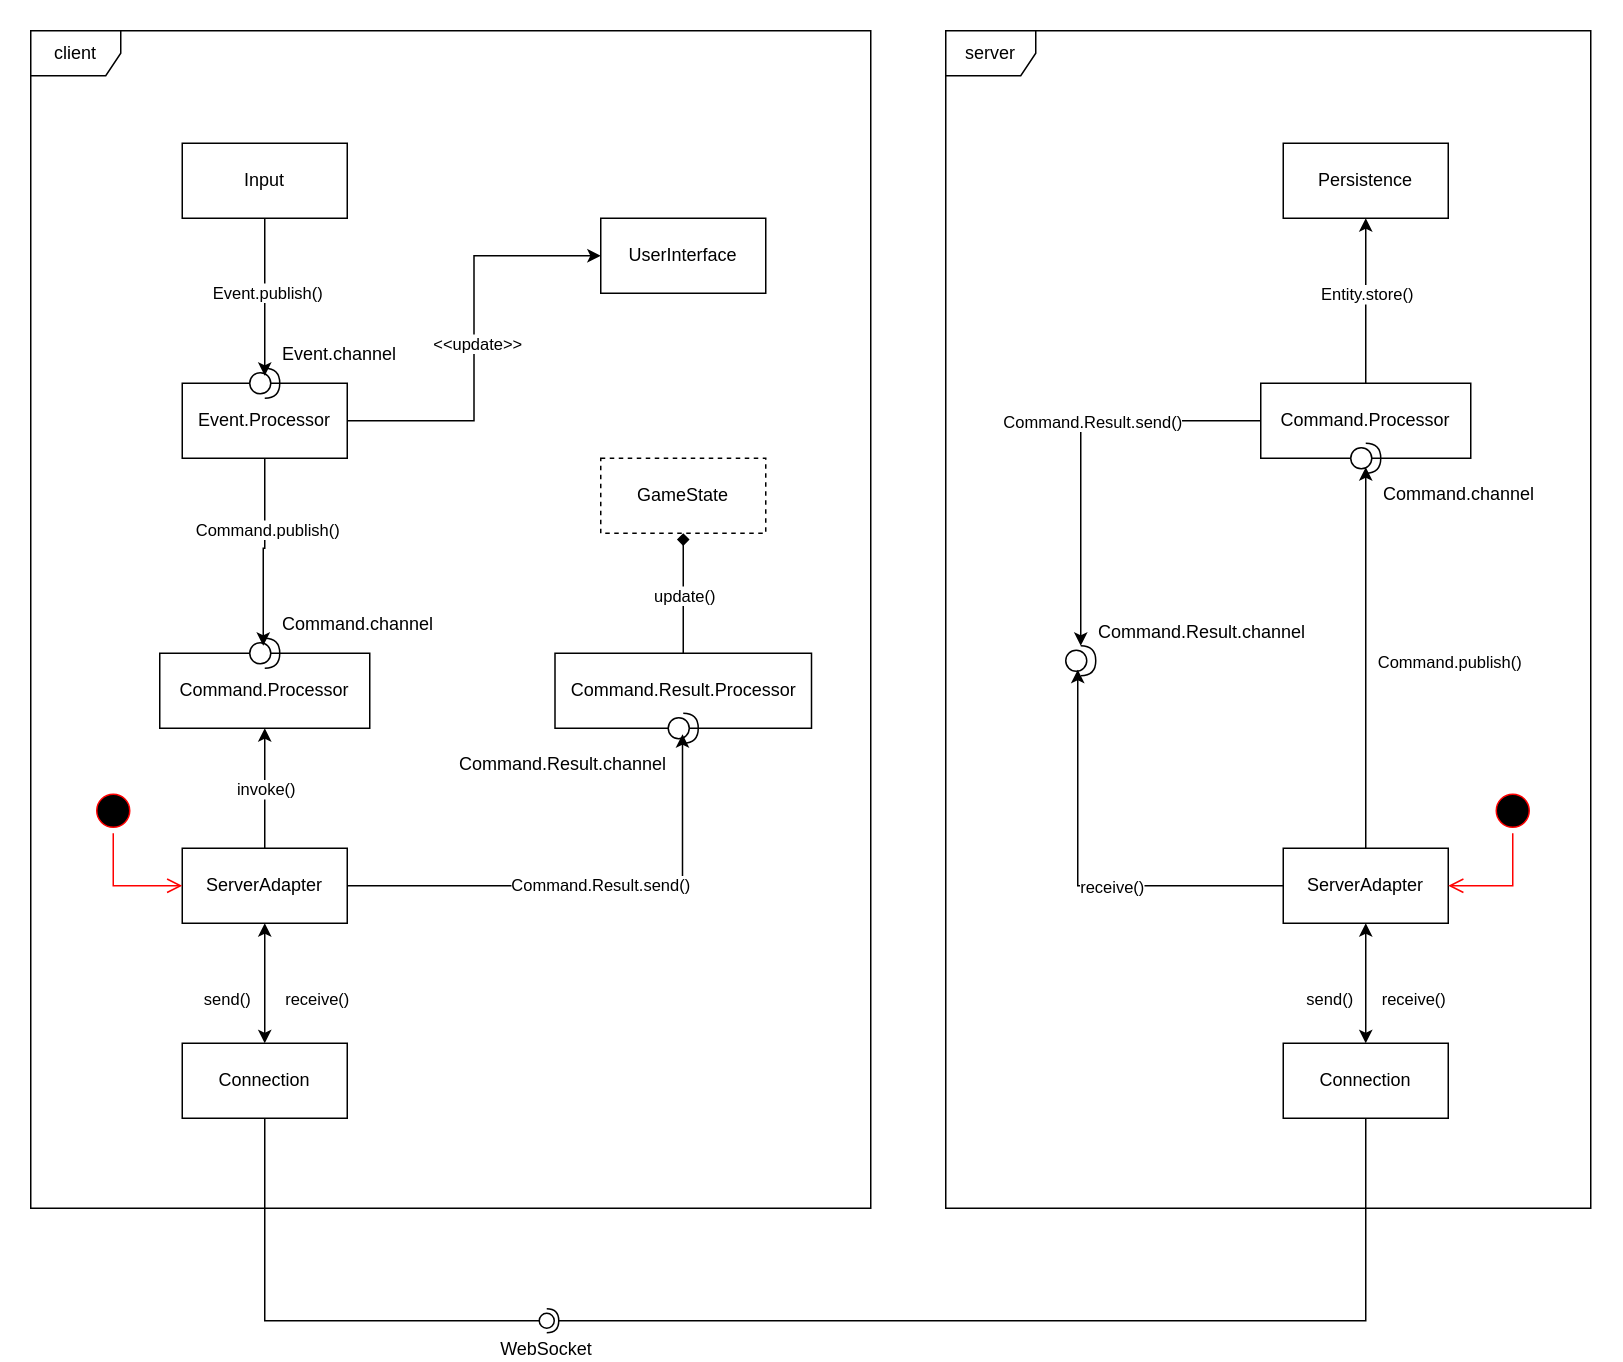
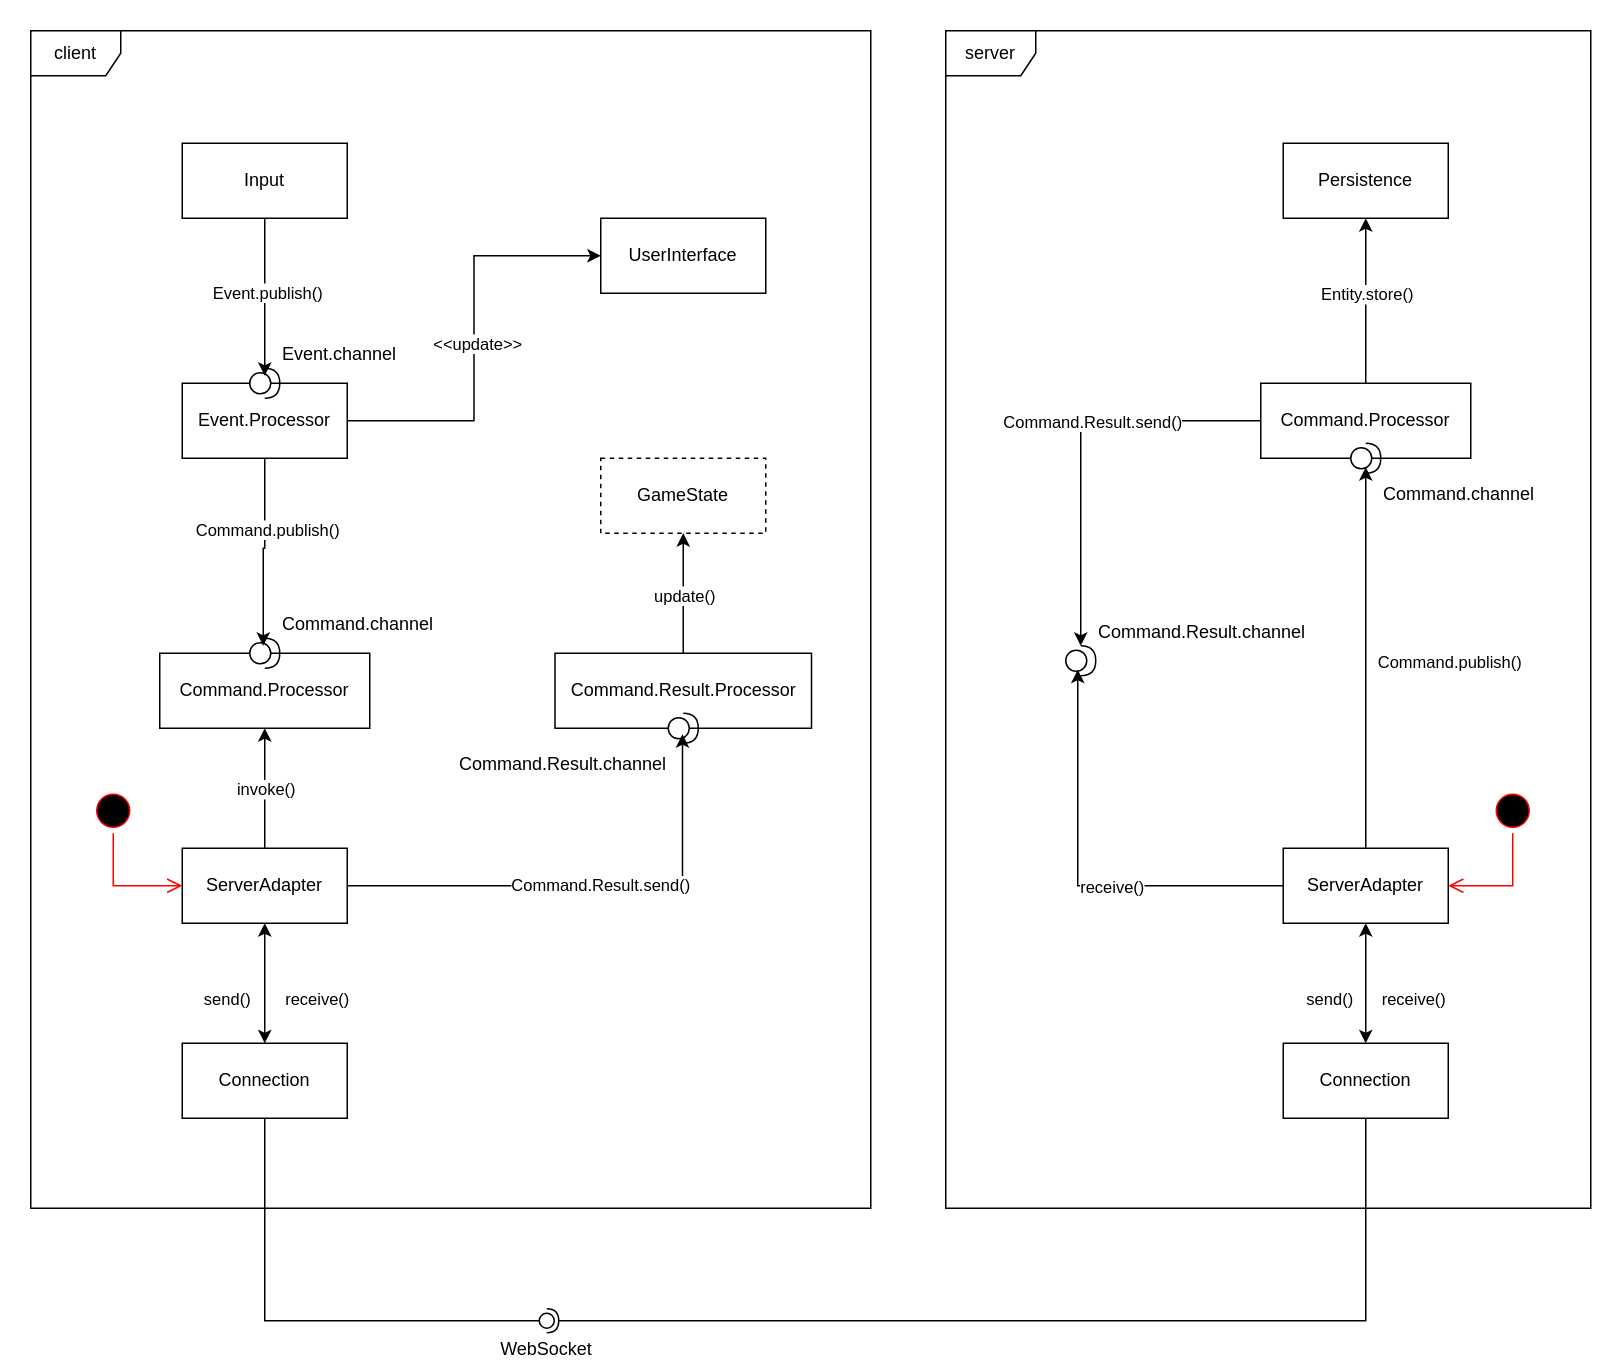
  <mxCell id="0" />
  <mxCell id="1" parent="0" />
  <mxCell id="2" value="Input" style="html=1;whiteSpace=wrap;" vertex="1" parent="1"><mxGeometry x="121" y="95" width="110" height="50" as="geometry" /></mxCell>
  <mxCell id="3" value="" style="group" vertex="1" connectable="0" parent="1"><mxGeometry x="121" y="245" width="110" height="60" as="geometry" /></mxCell>
  <mxCell id="4" value="Event.Processor" style="html=1;whiteSpace=wrap;" vertex="1" parent="3"><mxGeometry y="10" width="110" height="50" as="geometry" /></mxCell>
  <mxCell id="5" value="Event.channel" style="shape=providedRequiredInterface;html=1;verticalLabelPosition=top;sketch=0;labelPosition=right;align=left;verticalAlign=bottom;" vertex="1" parent="3"><mxGeometry x="45" width="20" height="20" as="geometry" /></mxCell>
  <mxCell id="6" style="edgeStyle=orthogonalEdgeStyle;rounded=0;orthogonalLoop=1;jettySize=auto;html=1;exitX=0.5;exitY=1;exitDx=0;exitDy=0;entryX=0.5;entryY=0.25;entryDx=0;entryDy=0;entryPerimeter=0;" edge="1" parent="1" source="2" target="5"><mxGeometry relative="1" as="geometry" /></mxCell>
  <mxCell id="7" value="Event.publish()" style="edgeLabel;html=1;align=center;verticalAlign=middle;resizable=0;points=[];" vertex="1" connectable="0" parent="6"><mxGeometry x="-0.061" y="1" relative="1" as="geometry"><mxPoint as="offset" /></mxGeometry></mxCell>
  <mxCell id="8" value="" style="group" vertex="1" connectable="0" parent="1"><mxGeometry x="106" y="425" width="140" height="60" as="geometry" /></mxCell>
  <mxCell id="9" value="Command.Processor" style="html=1;whiteSpace=wrap;" vertex="1" parent="8"><mxGeometry y="10" width="140" height="50" as="geometry" /></mxCell>
  <mxCell id="10" value="Command.channel" style="shape=providedRequiredInterface;html=1;verticalLabelPosition=top;sketch=0;labelPosition=right;align=left;verticalAlign=bottom;" vertex="1" parent="8"><mxGeometry x="60" width="20" height="20" as="geometry" /></mxCell>
  <mxCell id="11" style="edgeStyle=orthogonalEdgeStyle;rounded=0;orthogonalLoop=1;jettySize=auto;html=1;exitX=0.5;exitY=1;exitDx=0;exitDy=0;entryX=0.45;entryY=0.25;entryDx=0;entryDy=0;entryPerimeter=0;" edge="1" parent="1" source="4" target="10"><mxGeometry relative="1" as="geometry" /></mxCell>
  <mxCell id="12" value="Command.publish()" style="edgeLabel;html=1;align=center;verticalAlign=middle;resizable=0;points=[];" vertex="1" connectable="0" parent="11"><mxGeometry x="-0.25" y="1" relative="1" as="geometry"><mxPoint as="offset" /></mxGeometry></mxCell>
  <mxCell id="13" style="edgeStyle=orthogonalEdgeStyle;rounded=0;orthogonalLoop=1;jettySize=auto;html=1;exitX=0.5;exitY=0;exitDx=0;exitDy=0;entryX=0.5;entryY=1;entryDx=0;entryDy=0;" edge="1" parent="1" source="18" target="9"><mxGeometry relative="1" as="geometry" /></mxCell>
  <mxCell id="14" value="invoke()" style="edgeLabel;html=1;align=center;verticalAlign=middle;resizable=0;points=[];" vertex="1" connectable="0" parent="13"><mxGeometry x="0.3" y="-1" relative="1" as="geometry"><mxPoint x="-1" y="12" as="offset" /></mxGeometry></mxCell>
  <mxCell id="15" style="edgeStyle=orthogonalEdgeStyle;rounded=0;orthogonalLoop=1;jettySize=auto;html=1;exitX=0.5;exitY=1;exitDx=0;exitDy=0;entryX=0.5;entryY=0;entryDx=0;entryDy=0;startArrow=classic;startFill=1;" edge="1" parent="1" source="18" target="19"><mxGeometry relative="1" as="geometry" /></mxCell>
  <mxCell id="16" value="send()" style="edgeLabel;html=1;align=center;verticalAlign=middle;resizable=0;points=[];" vertex="1" connectable="0" parent="15"><mxGeometry x="-0.1" relative="1" as="geometry"><mxPoint x="-26" y="14" as="offset" /></mxGeometry></mxCell>
  <mxCell id="17" value="receive()" style="edgeLabel;html=1;align=center;verticalAlign=middle;resizable=0;points=[];" vertex="1" connectable="0" parent="15"><mxGeometry x="-0.075" y="1" relative="1" as="geometry"><mxPoint x="33" y="13" as="offset" /></mxGeometry></mxCell>
  <mxCell id="18" value="ServerAdapter" style="html=1;whiteSpace=wrap;" vertex="1" parent="1"><mxGeometry x="121" y="565" width="110" height="50" as="geometry" /></mxCell>
  <mxCell id="19" value="Connection" style="html=1;whiteSpace=wrap;" vertex="1" parent="1"><mxGeometry x="121" y="695" width="110" height="50" as="geometry" /></mxCell>
  <mxCell id="20" value="" style="rounded=0;orthogonalLoop=1;jettySize=auto;html=1;endArrow=halfCircle;endFill=0;endSize=6;strokeWidth=1;sketch=0;exitX=0.5;exitY=1;exitDx=0;exitDy=0;" edge="1" target="22" parent="1" source="37"><mxGeometry relative="1" as="geometry"><mxPoint x="384" y="820" as="sourcePoint" /><Array as="points"><mxPoint x="910" y="880" /><mxPoint x="550" y="880" /></Array></mxGeometry></mxCell>
  <mxCell id="21" value="" style="rounded=0;orthogonalLoop=1;jettySize=auto;html=1;endArrow=oval;endFill=0;sketch=0;sourcePerimeterSpacing=0;targetPerimeterSpacing=0;endSize=10;exitX=0.5;exitY=1;exitDx=0;exitDy=0;" edge="1" target="22" parent="1" source="19"><mxGeometry relative="1" as="geometry"><mxPoint x="344" y="820" as="sourcePoint" /><Array as="points"><mxPoint x="176" y="880" /></Array></mxGeometry></mxCell>
  <mxCell id="22" value="WebSocket" style="ellipse;whiteSpace=wrap;html=1;align=center;aspect=fixed;fillColor=none;strokeColor=none;resizable=0;perimeter=centerPerimeter;rotatable=0;allowArrows=0;points=[];outlineConnect=1;labelPosition=center;verticalLabelPosition=bottom;verticalAlign=top;" vertex="1" parent="1"><mxGeometry x="359" y="875" width="10" height="10" as="geometry" /></mxCell>
  <mxCell id="23" value="client" style="shape=umlFrame;whiteSpace=wrap;html=1;pointerEvents=0;" vertex="1" parent="1"><mxGeometry x="20" y="20" width="560" height="785" as="geometry" /></mxCell>
  <mxCell id="24" value="" style="ellipse;html=1;shape=startState;fillColor=#000000;strokeColor=#ff0000;" vertex="1" parent="1"><mxGeometry x="60" y="525" width="30" height="30" as="geometry" /></mxCell>
  <mxCell id="25" value="" style="edgeStyle=orthogonalEdgeStyle;html=1;verticalAlign=bottom;endArrow=open;endSize=8;strokeColor=#ff0000;rounded=0;" edge="1" source="24" parent="1" target="18"><mxGeometry relative="1" as="geometry"><mxPoint x="75" y="590" as="targetPoint" /><Array as="points"><mxPoint x="75" y="590" /></Array></mxGeometry></mxCell>
  <mxCell id="26" value="" style="group" vertex="1" connectable="0" parent="1"><mxGeometry x="369.5" y="435" width="171" height="60" as="geometry" /></mxCell>
  <mxCell id="27" value="Command.Result.Processor" style="html=1;whiteSpace=wrap;" vertex="1" parent="26"><mxGeometry width="171" height="50" as="geometry" /></mxCell>
  <mxCell id="28" value="Command.Result.channel" style="shape=providedRequiredInterface;html=1;verticalLabelPosition=bottom;sketch=0;labelPosition=left;align=right;verticalAlign=top;" vertex="1" parent="26"><mxGeometry x="75.5" y="40" width="20" height="20" as="geometry" /></mxCell>
  <mxCell id="29" value="" style="group" vertex="1" connectable="0" parent="1"><mxGeometry x="630" y="20" width="430" height="785" as="geometry" /></mxCell>
  <mxCell id="30" value="ServerAdapter" style="html=1;whiteSpace=wrap;" vertex="1" parent="29"><mxGeometry x="225" y="545" width="110" height="50" as="geometry" /></mxCell>
  <mxCell id="31" value="" style="group" vertex="1" connectable="0" parent="29"><mxGeometry x="210" y="235" width="140" height="60" as="geometry" /></mxCell>
  <mxCell id="32" value="Command.Processor" style="html=1;whiteSpace=wrap;" vertex="1" parent="31"><mxGeometry width="140" height="50" as="geometry" /></mxCell>
  <mxCell id="33" value="Command.channel" style="shape=providedRequiredInterface;html=1;verticalLabelPosition=bottom;sketch=0;labelPosition=right;align=left;verticalAlign=top;" vertex="1" parent="31"><mxGeometry x="60" y="40" width="20" height="20" as="geometry" /></mxCell>
  <mxCell id="34" style="edgeStyle=orthogonalEdgeStyle;rounded=0;orthogonalLoop=1;jettySize=auto;html=1;exitX=0.5;exitY=0;exitDx=0;exitDy=0;entryX=0.5;entryY=0.8;entryDx=0;entryDy=0;entryPerimeter=0;" edge="1" parent="29" source="30" target="33"><mxGeometry relative="1" as="geometry" /></mxCell>
  <mxCell id="35" value="Command.publish()" style="edgeLabel;html=1;align=center;verticalAlign=middle;resizable=0;points=[];" vertex="1" connectable="0" parent="34"><mxGeometry x="-0.015" y="1" relative="1" as="geometry"><mxPoint x="56" as="offset" /></mxGeometry></mxCell>
  <mxCell id="36" value="Persistence" style="html=1;whiteSpace=wrap;" vertex="1" parent="29"><mxGeometry x="225" y="75" width="110" height="50" as="geometry" /></mxCell>
  <mxCell id="37" value="Connection" style="html=1;whiteSpace=wrap;" vertex="1" parent="29"><mxGeometry x="225" y="675" width="110" height="50" as="geometry" /></mxCell>
  <mxCell id="38" style="edgeStyle=orthogonalEdgeStyle;rounded=0;orthogonalLoop=1;jettySize=auto;html=1;exitX=0.5;exitY=1;exitDx=0;exitDy=0;entryX=0.5;entryY=0;entryDx=0;entryDy=0;startArrow=classic;startFill=1;" edge="1" parent="29" source="30" target="37"><mxGeometry relative="1" as="geometry" /></mxCell>
  <mxCell id="39" value="send()" style="edgeLabel;html=1;align=center;verticalAlign=middle;resizable=0;points=[];" vertex="1" connectable="0" parent="38"><mxGeometry x="-0.025" y="2" relative="1" as="geometry"><mxPoint x="-27" y="11" as="offset" /></mxGeometry></mxCell>
  <mxCell id="40" value="receive()" style="edgeLabel;html=1;align=center;verticalAlign=middle;resizable=0;points=[];" vertex="1" connectable="0" parent="38"><mxGeometry x="0.2" y="-2" relative="1" as="geometry"><mxPoint x="33" y="2" as="offset" /></mxGeometry></mxCell>
  <mxCell id="41" value="server" style="shape=umlFrame;whiteSpace=wrap;html=1;pointerEvents=0;" vertex="1" parent="29"><mxGeometry width="430" height="785" as="geometry" /></mxCell>
  <mxCell id="42" value="" style="ellipse;html=1;shape=startState;fillColor=#000000;strokeColor=#ff0000;" vertex="1" parent="29"><mxGeometry x="363" y="505" width="30" height="30" as="geometry" /></mxCell>
  <mxCell id="43" value="" style="edgeStyle=orthogonalEdgeStyle;html=1;verticalAlign=bottom;endArrow=open;endSize=8;strokeColor=#ff0000;rounded=0;entryX=1;entryY=0.5;entryDx=0;entryDy=0;" edge="1" source="42" parent="29" target="30"><mxGeometry relative="1" as="geometry"><mxPoint x="350" y="570" as="targetPoint" /><Array as="points"><mxPoint x="378" y="570" /></Array></mxGeometry></mxCell>
  <mxCell id="44" value="Command.Result.channel" style="shape=providedRequiredInterface;html=1;verticalLabelPosition=top;sketch=0;labelPosition=right;align=left;verticalAlign=bottom;" vertex="1" parent="29"><mxGeometry x="80" y="410" width="20" height="20" as="geometry" /></mxCell>
  <mxCell id="45" style="edgeStyle=orthogonalEdgeStyle;rounded=0;orthogonalLoop=1;jettySize=auto;html=1;exitX=0;exitY=0.5;exitDx=0;exitDy=0;" edge="1" parent="29" source="32" target="44"><mxGeometry relative="1" as="geometry" /></mxCell>
  <mxCell id="46" value="Command.Result.send()" style="edgeLabel;html=1;align=center;verticalAlign=middle;resizable=0;points=[];" vertex="1" connectable="0" parent="45"><mxGeometry x="-0.356" y="1" relative="1" as="geometry"><mxPoint x="-26" y="-1" as="offset" /></mxGeometry></mxCell>
  <mxCell id="47" style="edgeStyle=orthogonalEdgeStyle;rounded=0;orthogonalLoop=1;jettySize=auto;html=1;exitX=0;exitY=0.5;exitDx=0;exitDy=0;entryX=0.4;entryY=0.8;entryDx=0;entryDy=0;entryPerimeter=0;" edge="1" parent="29" source="30" target="44"><mxGeometry relative="1" as="geometry" /></mxCell>
  <mxCell id="48" value="receive()" style="edgeLabel;html=1;align=center;verticalAlign=middle;resizable=0;points=[];" vertex="1" connectable="0" parent="47"><mxGeometry x="-0.366" y="1" relative="1" as="geometry"><mxPoint x="-26" y="-1" as="offset" /></mxGeometry></mxCell>
  <mxCell id="49" style="edgeStyle=orthogonalEdgeStyle;rounded=0;orthogonalLoop=1;jettySize=auto;html=1;exitX=0.5;exitY=0;exitDx=0;exitDy=0;entryX=0.5;entryY=1;entryDx=0;entryDy=0;" edge="1" parent="29" source="32" target="36"><mxGeometry relative="1" as="geometry" /></mxCell>
  <mxCell id="50" value="Entity.store()" style="edgeLabel;html=1;align=center;verticalAlign=middle;resizable=0;points=[];" vertex="1" connectable="0" parent="49"><mxGeometry x="-0.255" y="-2" relative="1" as="geometry"><mxPoint x="-2" y="-19" as="offset" /></mxGeometry></mxCell>
  <mxCell id="51" style="edgeStyle=orthogonalEdgeStyle;rounded=0;orthogonalLoop=1;jettySize=auto;html=1;exitX=1;exitY=0.5;exitDx=0;exitDy=0;entryX=0.475;entryY=0.7;entryDx=0;entryDy=0;entryPerimeter=0;" edge="1" parent="1" source="18" target="28"><mxGeometry relative="1" as="geometry" /></mxCell>
  <mxCell id="52" value="Command.Result.send()" style="edgeLabel;html=1;align=center;verticalAlign=middle;resizable=0;points=[];" vertex="1" connectable="0" parent="51"><mxGeometry x="0.034" y="1" relative="1" as="geometry"><mxPoint as="offset" /></mxGeometry></mxCell>
  <mxCell id="53" value="GameState" style="html=1;whiteSpace=wrap;dashed=1;" vertex="1" parent="1"><mxGeometry x="400" y="305" width="110" height="50" as="geometry" /></mxCell>
- <mxCell id="54" style="edgeStyle=orthogonalEdgeStyle;rounded=0;orthogonalLoop=1;jettySize=auto;html=1;exitX=0.5;exitY=0;exitDx=0;exitDy=0;entryX=0.5;entryY=1;entryDx=0;entryDy=0;endArrow=diamond;" edge="1" parent="1" source="27" target="53"><mxGeometry relative="1" as="geometry" /></mxCell>
+ <mxCell id="54" style="edgeStyle=orthogonalEdgeStyle;rounded=0;orthogonalLoop=1;jettySize=auto;html=1;exitX=0.5;exitY=0;exitDx=0;exitDy=0;entryX=0.5;entryY=1;entryDx=0;entryDy=0;" edge="1" parent="1" source="27" target="53"><mxGeometry relative="1" as="geometry" /></mxCell>
  <mxCell id="55" value="update()" style="edgeLabel;html=1;align=center;verticalAlign=middle;resizable=0;points=[];" vertex="1" connectable="0" parent="54"><mxGeometry x="0.005" relative="1" as="geometry"><mxPoint y="1" as="offset" /></mxGeometry></mxCell>
  <mxCell id="56" value="UserInterface" style="html=1;whiteSpace=wrap;" vertex="1" parent="1"><mxGeometry x="400" y="145" width="110" height="50" as="geometry" /></mxCell>
  <mxCell id="57" style="edgeStyle=orthogonalEdgeStyle;rounded=0;orthogonalLoop=1;jettySize=auto;html=1;exitX=1;exitY=0.5;exitDx=0;exitDy=0;entryX=0;entryY=0.5;entryDx=0;entryDy=0;" edge="1" parent="1" source="4" target="56"><mxGeometry relative="1" as="geometry" /></mxCell>
  <mxCell id="58" value="&amp;lt;&amp;lt;update&amp;gt;&amp;gt;" style="edgeLabel;html=1;align=center;verticalAlign=middle;resizable=0;points=[];" vertex="1" connectable="0" parent="57"><mxGeometry x="-0.021" y="-1" relative="1" as="geometry"><mxPoint x="1" y="1" as="offset" /></mxGeometry></mxCell>
